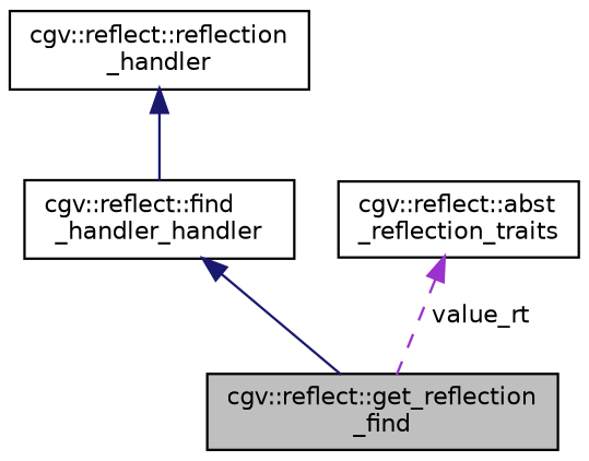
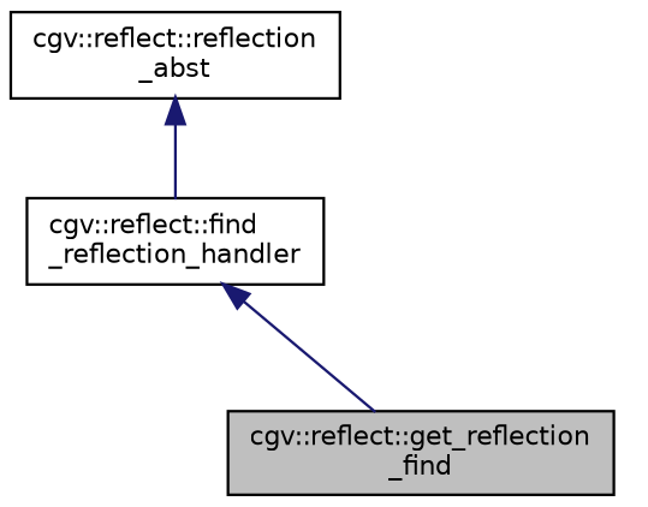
  digraph {
    node [color=black fontname=Helvetica fontsize=10 shape=record]
    edge [color=midnightblue dir=back fontname=Helvetica fontsize=10 labelfontname=Helvetica labelfontsize=10 style=solid]
    n1 [fillcolor=grey75 fontcolor=black height=0.2 label="cgv::reflect::get_reflection\l_find" style=filled width=0.4]
-   n2 [height=0.2 label="cgv::reflect::find\l_handler_handler" width=0.4]
-   n3 [height=0.2 label="cgv::reflect::reflection\l_handler" width=0.4]
-   n4 [height=0.2 label="cgv::reflect::abst\l_reflection_traits" width=0.4]
+   n2 [height=0.2 label="cgv::reflect::find\l_reflection_handler" width=0.4]
+   n3 [height=0.2 label="cgv::reflect::reflection\l_abst" width=0.4]
    n2 -> n1
    n3 -> n2
-   n4 -> n1 [color=darkorchid3 label=" value_rt" style=dashed]
  }
